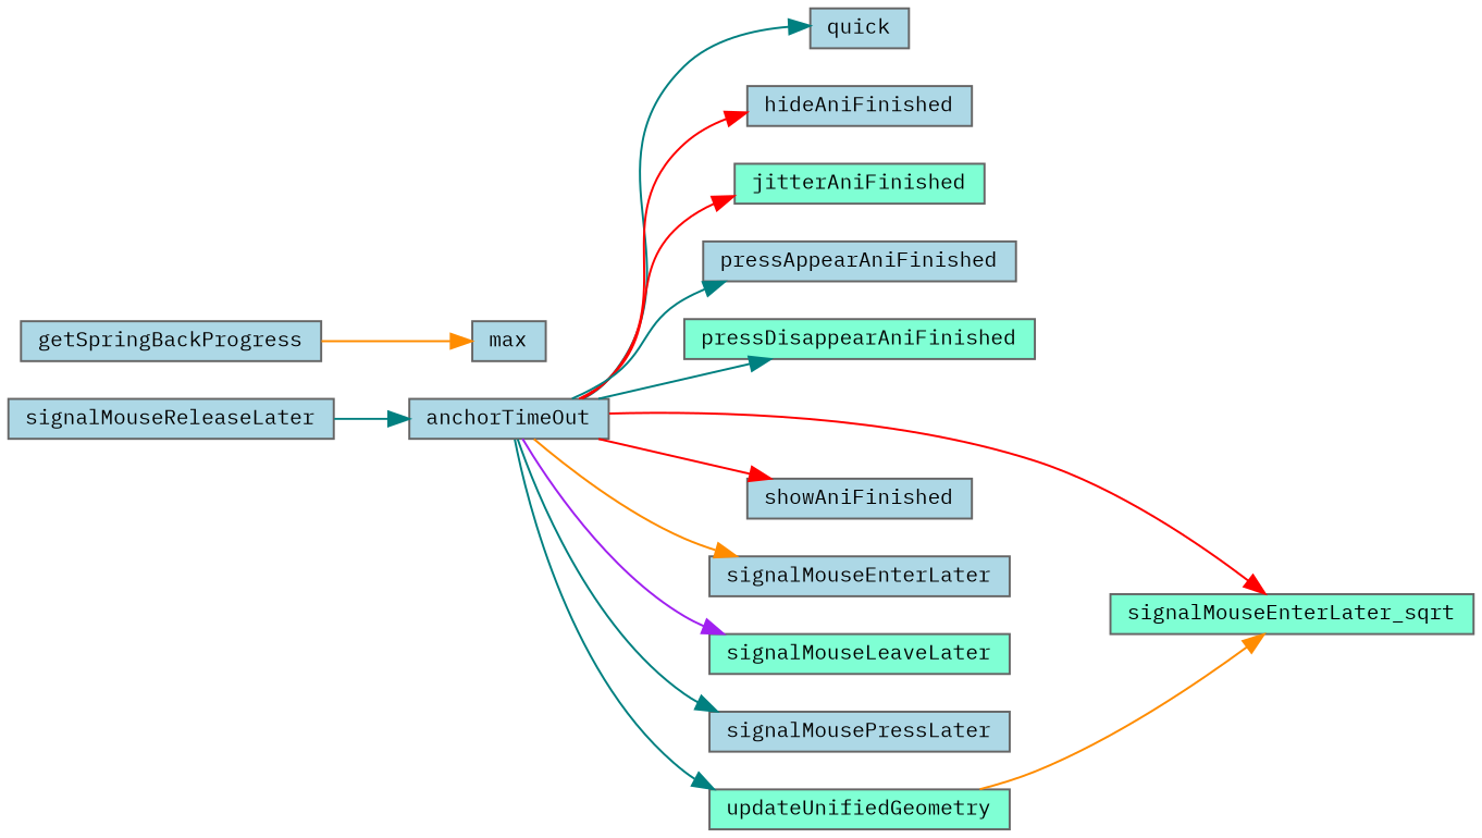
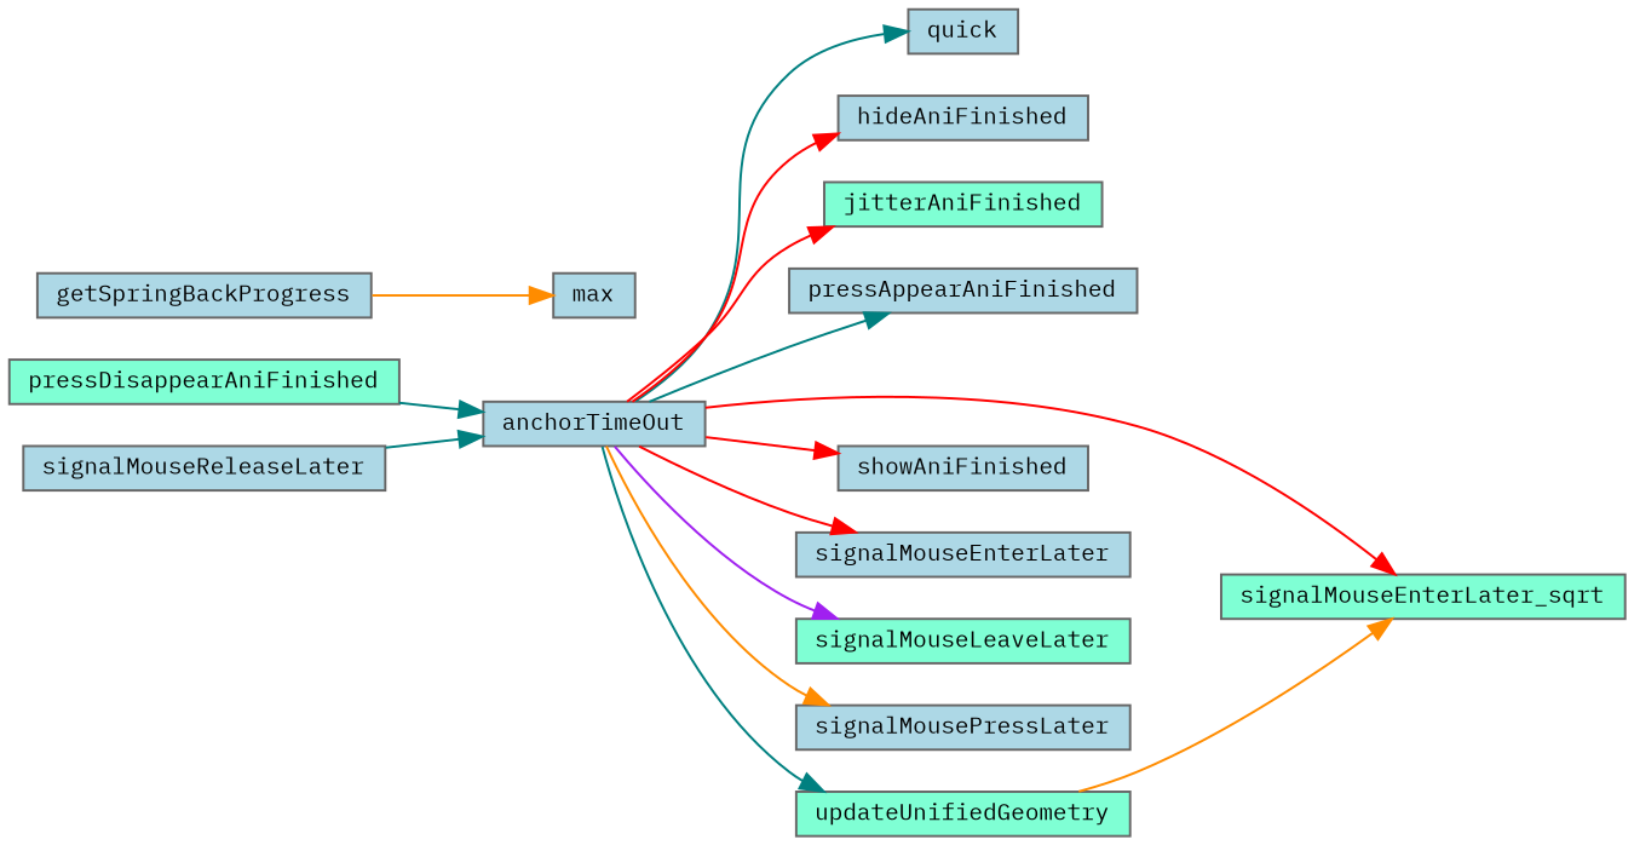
  digraph {
    fontname="IBM Plex Mono"
    rankdir=LR
    node [color=grey40 fillcolor=lightblue fontname="IBM Plex Mono" fontsize=10 shape=box style=filled]
    edge [color=teal fontname="IBM Plex Mono" fontsize=10 labelfontname=Helvetica labelfontsize=10 style=solid]
    n1 [color=gray40 fontcolor=black height=0.2 label=anchorTimeOut width=0.4]
    n2 [height=0.2 label=quick width=0.4]
    n3 [height=0.2 label=hideAniFinished width=0.4]
    n4 [fillcolor=aquamarine height=0.2 label=jitterAniFinished width=0.4]
    n5 [height=0.2 label=pressAppearAniFinished width=0.4]
    n6 [fillcolor=aquamarine height=0.2 label=pressDisappearAniFinished width=0.4]
    n7 [fillcolor=aquamarine height=0.2 label=signalMouseEnterLater_sqrt width=0.4]
    n8 [height=0.2 label=showAniFinished width=0.4]
    n9 [height=0.2 label=signalMouseEnterLater width=0.4]
    n10 [fillcolor=aquamarine height=0.2 label=signalMouseLeaveLater width=0.4]
    n11 [height=0.2 label=signalMousePressLater width=0.4]
    n12 [fillcolor=aquamarine height=0.2 label=updateUnifiedGeometry width=0.4]
    n13 [height=0.2 label=signalMouseReleaseLater width=0.4]
    n14 [height=0.2 label=getSpringBackProgress width=0.4]
    n15 [height=0.2 label=max width=0.4]
    n1 -> n2
    n1 -> n3 [color=red]
    n1 -> n4 [color=red]
    n1 -> n5
-   n1 -> n6
+   n6 -> n1
    n1 -> n7 [color=red]
    n1 -> n8 [color=red]
-   n1 -> n9 [color=darkorange]
+   n1 -> n9 [color=red]
    n1 -> n10 [color=purple]
-   n1 -> n11
+   n1 -> n11 [color=darkorange]
    n1 -> n12
    n12 -> n7 [color=darkorange]
    n13 -> n1
    n14 -> n15 [color=darkorange]
  }
